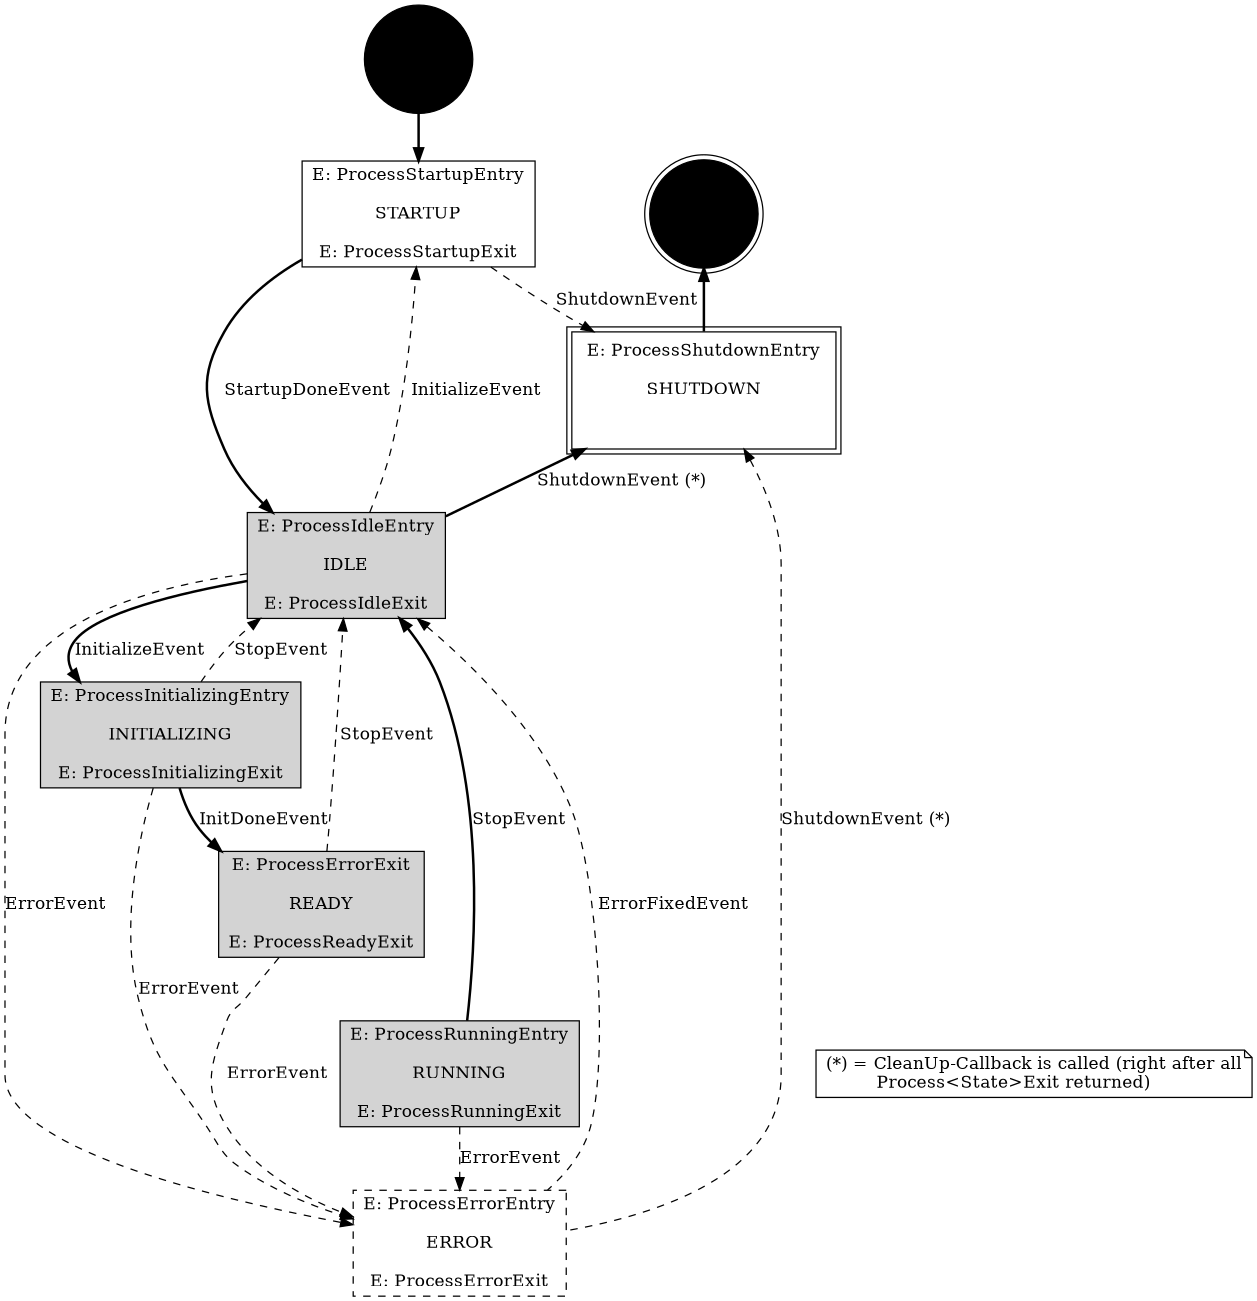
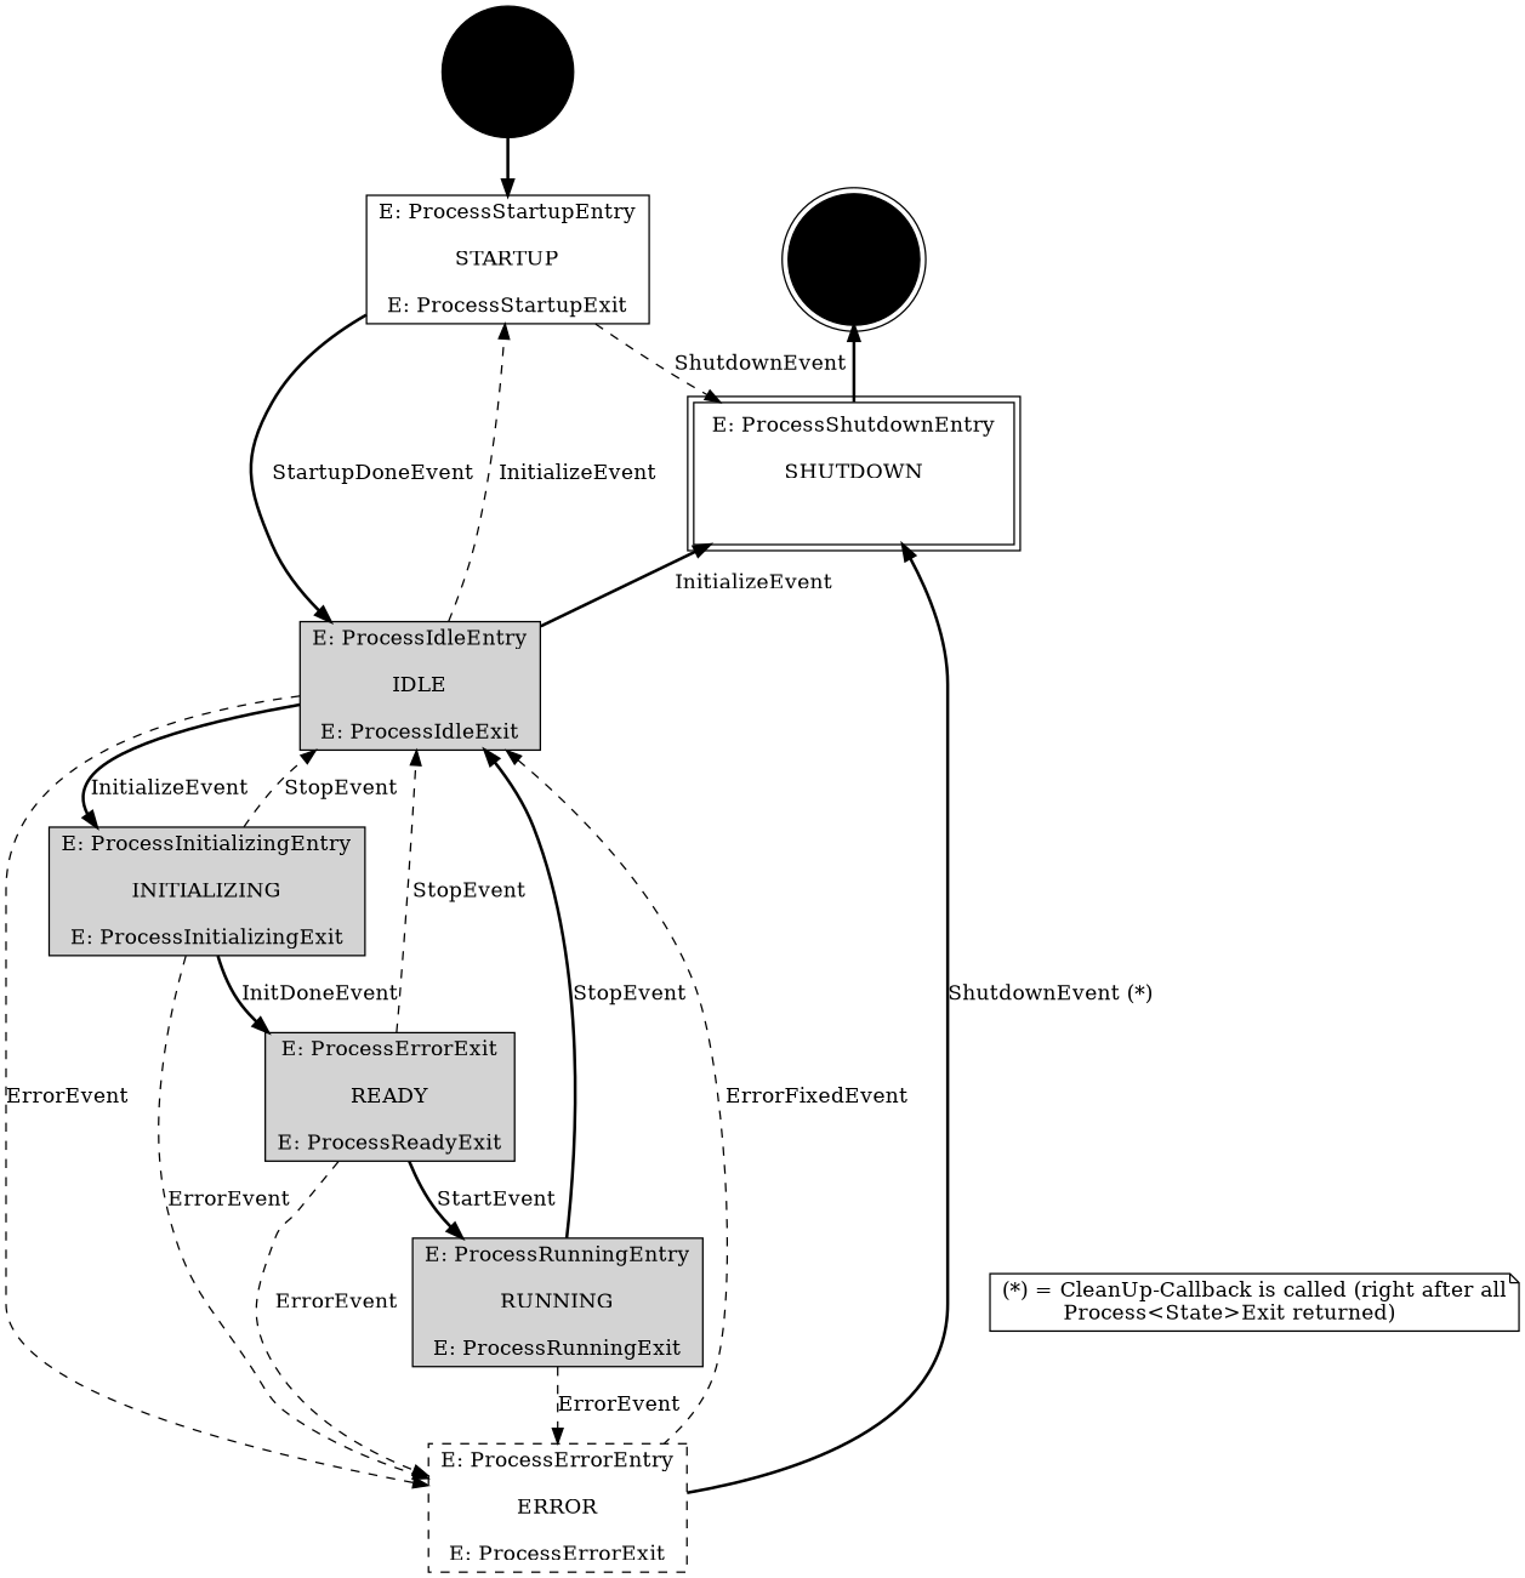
  digraph {
    node [shape=box style=filled]
    edge [style=dashed]
    ENTRY [fillcolor=black shape=circle]
    n2 [label="E: ProcessStartupEntry\n\nSTARTUP\n\nE: ProcessStartupExit" style=""]
    n3 [label="E: ProcessShutdownEntry\n\nSHUTDOWN\n\n\n" peripheries=2 style=""]
    n4 [label="E: ProcessIdleEntry\n\nIDLE\n\nE: ProcessIdleExit"]
    n5 [label="E: ProcessErrorEntry\n\nERROR\n\nE: ProcessErrorExit" style=dashed]
    n6 [label="E: ProcessInitializingEntry\n\nINITIALIZING\n\nE: ProcessInitializingExit"]
    TERM [fillcolor=black shape=doublecircle]
    n8 [label="E: ProcessErrorExit\n\nREADY\n\nE: ProcessReadyExit"]
    n9 [label="E: ProcessRunningEntry\n\nRUNNING\n\nE: ProcessRunningExit"]
    n10 [label="(*) = CleanUp-Callback is called (right after all\l         Process<State>Exit returned)\l" shape=note style=""]
    ENTRY -> n2 [style=bold]
    n2 -> n3 [label=ShutdownEvent]
    n2 -> n4 [label=StartupDoneEvent style=bold]
-   n3 -> n4 [dir=back label="ShutdownEvent (*)" style=bold]
-   n3 -> n5 [dir=back label="ShutdownEvent (*)"]
+   n3 -> n4 [dir=back label=InitializeEvent style=bold]
+   n3 -> n5 [dir=back label="ShutdownEvent (*)" style=bold]
    n4 -> n2 [label=InitializeEvent]
    n4 -> n5 [dir=back label=ErrorFixedEvent]
    n4 -> n5 [label=ErrorEvent]
    n4 -> n6 [label=InitializeEvent style=bold]
    n6 -> n4 [label=StopEvent]
    n6 -> n5 [label=ErrorEvent]
    n6 -> n8 [label=InitDoneEvent style=bold]
    TERM -> n3 [dir=back style=bold]
    n8 -> n4 [label=StopEvent]
    n8 -> n5 [label=ErrorEvent]
+   n8 -> n9 [label=StartEvent style=bold]
    n9 -> n4 [label=StopEvent style=bold]
    n9 -> n5 [label=ErrorEvent]
    n10 -> n5 [style=invis]
  }
